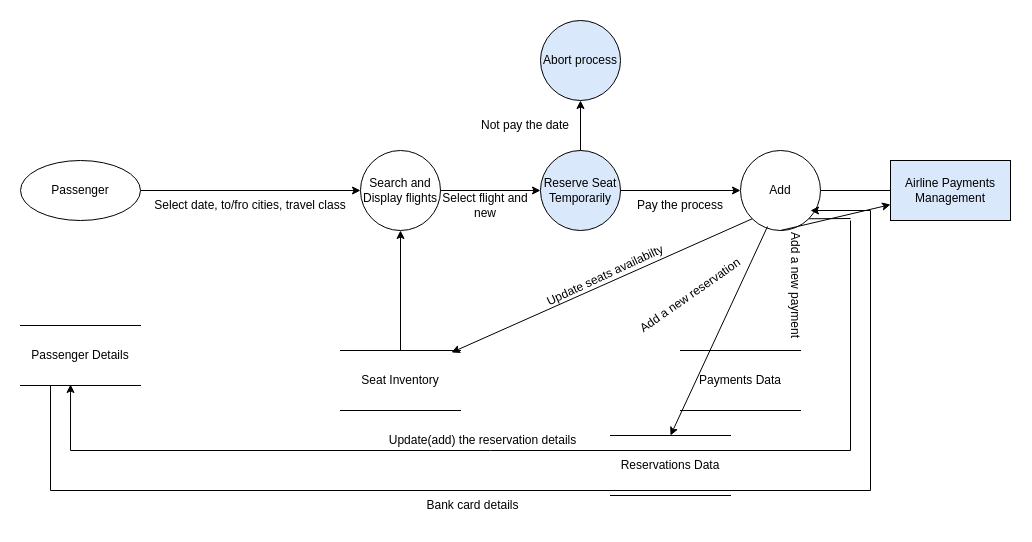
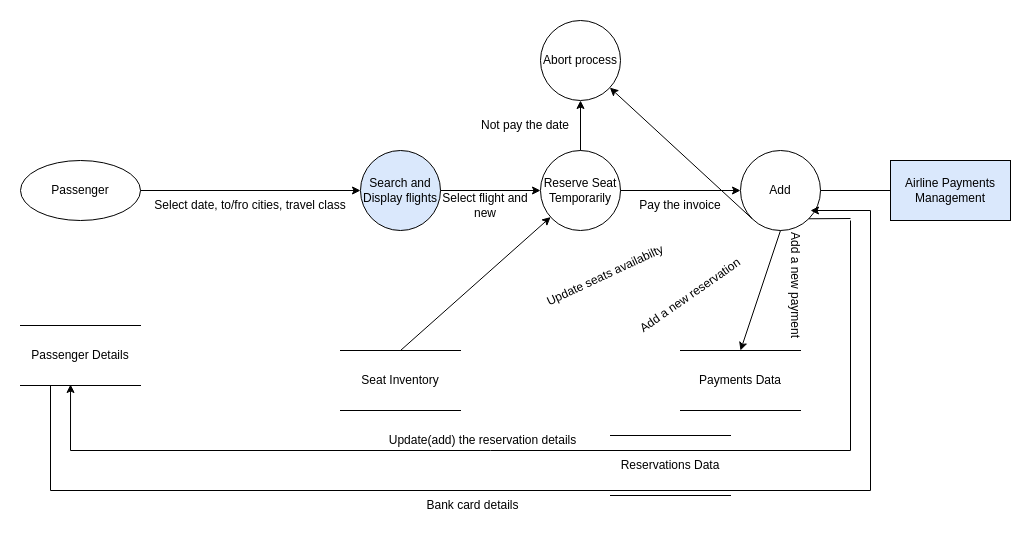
  <mxCell id="0" />
  <mxCell id="1" parent="0" />
  <mxCell id="2" value="Passenger" style="ellipse;whiteSpace=wrap;html=1;" parent="1" vertex="1"><mxGeometry x="20" y="160" width="120" height="60" as="geometry" /></mxCell>
  <mxCell id="3" value="" style="endArrow=classic;html=1;rounded=0;exitX=1;exitY=0.5;exitDx=0;exitDy=0;" parent="1" source="2" edge="1"><mxGeometry width="50" height="50" relative="1" as="geometry"><mxPoint x="440" y="250" as="sourcePoint" /><mxPoint x="360" y="190" as="targetPoint" /></mxGeometry></mxCell>
  <mxCell id="4" value="Select date, to/fro cities, travel class" style="text;html=1;align=center;verticalAlign=middle;whiteSpace=wrap;rounded=0;" parent="1" vertex="1"><mxGeometry x="150" y="190" width="200" height="30" as="geometry" /></mxCell>
- <mxCell id="5" value="Search and Display flights" style="ellipse;whiteSpace=wrap;html=1;aspect=fixed;" parent="1" vertex="1"><mxGeometry x="360" y="150" width="80" height="80" as="geometry" /></mxCell>
+ <mxCell id="5" value="Search and Display flights" style="ellipse;whiteSpace=wrap;html=1;aspect=fixed;fillColor=#dae8fc;" parent="1" vertex="1"><mxGeometry x="360" y="150" width="80" height="80" as="geometry" /></mxCell>
  <mxCell id="6" value="" style="endArrow=classic;html=1;rounded=0;exitX=1;exitY=0.5;exitDx=0;exitDy=0;" parent="1" source="5" edge="1"><mxGeometry width="50" height="50" relative="1" as="geometry"><mxPoint x="440" y="250" as="sourcePoint" /><mxPoint x="540" y="190" as="targetPoint" /></mxGeometry></mxCell>
  <mxCell id="7" value="Select flight and new" style="text;html=1;align=center;verticalAlign=middle;whiteSpace=wrap;rounded=0;" parent="1" vertex="1"><mxGeometry x="435" y="190" width="100" height="30" as="geometry" /></mxCell>
- <mxCell id="8" value="Reserve Seat Temporarily" style="ellipse;whiteSpace=wrap;html=1;aspect=fixed;fillColor=#dae8fc;" parent="1" vertex="1"><mxGeometry x="540" y="150" width="80" height="80" as="geometry" /></mxCell>
+ <mxCell id="8" value="Reserve Seat Temporarily" style="ellipse;whiteSpace=wrap;html=1;aspect=fixed;" parent="1" vertex="1"><mxGeometry x="540" y="150" width="80" height="80" as="geometry" /></mxCell>
  <mxCell id="9" value="" style="endArrow=classic;html=1;rounded=0;exitX=1;exitY=0.5;exitDx=0;exitDy=0;" parent="1" source="8" edge="1"><mxGeometry width="50" height="50" relative="1" as="geometry"><mxPoint x="440" y="250" as="sourcePoint" /><mxPoint x="740" y="190" as="targetPoint" /></mxGeometry></mxCell>
- <mxCell id="10" value="Pay the process" style="text;html=1;align=center;verticalAlign=middle;whiteSpace=wrap;rounded=0;" parent="1" vertex="1"><mxGeometry x="630" y="190" width="100" height="30" as="geometry" /></mxCell>
+ <mxCell id="10" value="Pay the invoice" style="text;html=1;align=center;verticalAlign=middle;whiteSpace=wrap;rounded=0;" parent="1" vertex="1"><mxGeometry x="630" y="190" width="100" height="30" as="geometry" /></mxCell>
  <mxCell id="11" value="Add" style="ellipse;whiteSpace=wrap;html=1;aspect=fixed;" parent="1" vertex="1"><mxGeometry x="740" y="150" width="80" height="80" as="geometry" /></mxCell>
  <mxCell id="12" value="" style="endArrow=classic;html=1;rounded=0;exitX=0.5;exitY=0;exitDx=0;exitDy=0;" parent="1" source="8" edge="1"><mxGeometry width="50" height="50" relative="1" as="geometry"><mxPoint x="440" y="250" as="sourcePoint" /><mxPoint x="580" y="100" as="targetPoint" /></mxGeometry></mxCell>
  <mxCell id="13" value="Not pay the date" style="text;html=1;align=center;verticalAlign=middle;whiteSpace=wrap;rounded=0;" parent="1" vertex="1"><mxGeometry x="470" y="110" width="110" height="30" as="geometry" /></mxCell>
- <mxCell id="14" value="Abort process" style="ellipse;whiteSpace=wrap;html=1;aspect=fixed;fillColor=#dae8fc;" parent="1" vertex="1"><mxGeometry x="540" y="20" width="80" height="80" as="geometry" /></mxCell>
+ <mxCell id="14" value="Abort process" style="ellipse;whiteSpace=wrap;html=1;aspect=fixed;" parent="1" vertex="1"><mxGeometry x="540" y="20" width="80" height="80" as="geometry" /></mxCell>
  <mxCell id="15" value="Passenger Details" style="shape=partialRectangle;whiteSpace=wrap;html=1;left=0;right=0;fillColor=none;" parent="1" vertex="1"><mxGeometry x="20" y="325" width="120" height="60" as="geometry" /></mxCell>
  <mxCell id="16" value="Seat Inventory" style="shape=partialRectangle;whiteSpace=wrap;html=1;left=0;right=0;fillColor=none;" parent="1" vertex="1"><mxGeometry x="340" y="350" width="120" height="60" as="geometry" /></mxCell>
  <mxCell id="17" value="Reservations Data" style="shape=partialRectangle;whiteSpace=wrap;html=1;left=0;right=0;fillColor=none;" parent="1" vertex="1"><mxGeometry x="610" y="435" width="120" height="60" as="geometry" /></mxCell>
  <mxCell id="18" value="Payments Data" style="shape=partialRectangle;whiteSpace=wrap;html=1;left=0;right=0;fillColor=none;" parent="1" vertex="1"><mxGeometry x="680" y="350" width="120" height="60" as="geometry" /></mxCell>
- <mxCell id="19" value="" style="endArrow=classic;html=1;rounded=0;exitX=0.5;exitY=0;exitDx=0;exitDy=0;entryX=0.5;entryY=1;entryDx=0;entryDy=0;" parent="1" source="16" target="5" edge="1"><mxGeometry width="50" height="50" relative="1" as="geometry"><mxPoint x="410" y="280" as="sourcePoint" /><mxPoint x="460" y="230" as="targetPoint" /></mxGeometry></mxCell>
- <mxCell id="20" value="" style="endArrow=classic;html=1;rounded=0;exitX=0.5;exitY=1;exitDx=0;exitDy=0;" parent="1" source="11" target="38" edge="1"><mxGeometry width="50" height="50" relative="1" as="geometry"><mxPoint x="410" y="280" as="sourcePoint" /><mxPoint x="460" y="230" as="targetPoint" /></mxGeometry></mxCell>
+ <mxCell id="19" value="" style="endArrow=classic;html=1;rounded=0;exitX=0.5;exitY=0;exitDx=0;exitDy=0;" parent="1" source="16" target="8" edge="1"><mxGeometry width="50" height="50" relative="1" as="geometry"><mxPoint x="410" y="280" as="sourcePoint" /><mxPoint x="460" y="230" as="targetPoint" /></mxGeometry></mxCell>
+ <mxCell id="20" value="" style="endArrow=classic;html=1;rounded=0;exitX=0.5;exitY=1;exitDx=0;exitDy=0;entryX=0.5;entryY=0;entryDx=0;entryDy=0;" parent="1" source="11" target="18" edge="1"><mxGeometry width="50" height="50" relative="1" as="geometry"><mxPoint x="410" y="280" as="sourcePoint" /><mxPoint x="460" y="230" as="targetPoint" /></mxGeometry></mxCell>
  <mxCell id="21" value="" style="endArrow=none;html=1;rounded=0;exitX=1;exitY=1;exitDx=0;exitDy=0;" parent="1" source="11" edge="1"><mxGeometry width="50" height="50" relative="1" as="geometry"><mxPoint x="410" y="280" as="sourcePoint" /><mxPoint x="850" y="218" as="targetPoint" /></mxGeometry></mxCell>
  <mxCell id="22" value="" style="endArrow=none;html=1;rounded=0;" parent="1" edge="1"><mxGeometry width="50" height="50" relative="1" as="geometry"><mxPoint x="850" y="450" as="sourcePoint" /><mxPoint x="490" y="450" as="targetPoint" /></mxGeometry></mxCell>
  <mxCell id="23" value="" style="endArrow=none;html=1;rounded=0;" parent="1" edge="1"><mxGeometry width="50" height="50" relative="1" as="geometry"><mxPoint x="70" y="450" as="sourcePoint" /><mxPoint x="490" y="450" as="targetPoint" /></mxGeometry></mxCell>
  <mxCell id="24" value="" style="endArrow=classic;html=1;rounded=0;entryX=0.417;entryY=0.983;entryDx=0;entryDy=0;entryPerimeter=0;" parent="1" target="15" edge="1"><mxGeometry width="50" height="50" relative="1" as="geometry"><mxPoint x="70" y="450" as="sourcePoint" /><mxPoint x="460" y="230" as="targetPoint" /></mxGeometry></mxCell>
  <mxCell id="25" value="" style="endArrow=none;html=1;rounded=0;" parent="1" edge="1"><mxGeometry width="50" height="50" relative="1" as="geometry"><mxPoint x="850" y="450" as="sourcePoint" /><mxPoint x="850" y="220" as="targetPoint" /></mxGeometry></mxCell>
- <mxCell id="26" value="" style="endArrow=classic;html=1;rounded=0;exitX=0.338;exitY=0.95;exitDx=0;exitDy=0;entryX=0.5;entryY=0;entryDx=0;entryDy=0;exitPerimeter=0;" parent="1" source="11" target="17" edge="1"><mxGeometry width="50" height="50" relative="1" as="geometry"><mxPoint x="410" y="280" as="sourcePoint" /><mxPoint x="460" y="230" as="targetPoint" /></mxGeometry></mxCell>
- <mxCell id="27" value="" style="endArrow=classic;html=1;rounded=0;exitX=0;exitY=1;exitDx=0;exitDy=0;entryX=0.925;entryY=0.033;entryDx=0;entryDy=0;entryPerimeter=0;" parent="1" source="11" target="16" edge="1"><mxGeometry width="50" height="50" relative="1" as="geometry"><mxPoint x="410" y="280" as="sourcePoint" /><mxPoint x="460" y="230" as="targetPoint" /></mxGeometry></mxCell>
+ <mxCell id="27" value="" style="endArrow=classic;html=1;rounded=0;exitX=0;exitY=1;exitDx=0;exitDy=0;" parent="1" source="11" target="14" edge="1"><mxGeometry width="50" height="50" relative="1" as="geometry"><mxPoint x="410" y="280" as="sourcePoint" /><mxPoint x="460" y="230" as="targetPoint" /></mxGeometry></mxCell>
  <mxCell id="28" value="Update seats availabilty" style="text;html=1;align=center;verticalAlign=middle;whiteSpace=wrap;rounded=0;rotation=-25;" parent="1" vertex="1"><mxGeometry x="540" y="260" width="130" height="30" as="geometry" /></mxCell>
  <mxCell id="29" value="Update(add) the reservation details" style="text;html=1;align=center;verticalAlign=middle;whiteSpace=wrap;rounded=0;rotation=0;" parent="1" vertex="1"><mxGeometry x="385" y="425" width="195" height="30" as="geometry" /></mxCell>
  <mxCell id="30" value="Add a new payment" style="text;html=1;align=center;verticalAlign=middle;whiteSpace=wrap;rounded=0;rotation=90;" parent="1" vertex="1"><mxGeometry x="740" y="270" width="110" height="30" as="geometry" /></mxCell>
  <mxCell id="31" value="Add a new reservation" style="text;html=1;align=center;verticalAlign=middle;whiteSpace=wrap;rounded=0;rotation=-35;" parent="1" vertex="1"><mxGeometry x="620" y="280" width="140" height="30" as="geometry" /></mxCell>
  <mxCell id="32" value="" style="endArrow=none;html=1;rounded=0;exitX=0.25;exitY=1;exitDx=0;exitDy=0;" parent="1" source="15" edge="1"><mxGeometry width="50" height="50" relative="1" as="geometry"><mxPoint x="430" y="270" as="sourcePoint" /><mxPoint x="50" y="490" as="targetPoint" /></mxGeometry></mxCell>
  <mxCell id="33" value="" style="endArrow=none;html=1;rounded=0;" parent="1" edge="1"><mxGeometry width="50" height="50" relative="1" as="geometry"><mxPoint x="50" y="490" as="sourcePoint" /><mxPoint x="870" y="490" as="targetPoint" /></mxGeometry></mxCell>
  <mxCell id="34" value="" style="endArrow=none;html=1;rounded=0;" parent="1" edge="1"><mxGeometry width="50" height="50" relative="1" as="geometry"><mxPoint x="870" y="490" as="sourcePoint" /><mxPoint x="870" y="210" as="targetPoint" /></mxGeometry></mxCell>
  <mxCell id="35" value="" style="endArrow=classic;html=1;rounded=0;entryX=0.875;entryY=0.75;entryDx=0;entryDy=0;entryPerimeter=0;" parent="1" target="11" edge="1"><mxGeometry width="50" height="50" relative="1" as="geometry"><mxPoint x="870" y="210" as="sourcePoint" /><mxPoint x="480" y="220" as="targetPoint" /></mxGeometry></mxCell>
  <mxCell id="36" value="Bank card details" style="text;html=1;align=center;verticalAlign=middle;whiteSpace=wrap;rounded=0;rotation=0;" parent="1" vertex="1"><mxGeometry x="385" y="490" width="175" height="30" as="geometry" /></mxCell>
  <mxCell id="37" value="" style="endArrow=none;html=1;rounded=0;exitX=1;exitY=0.5;exitDx=0;exitDy=0;" edge="1" parent="1" source="11"><mxGeometry width="50" height="50" relative="1" as="geometry"><mxPoint x="510" y="310" as="sourcePoint" /><mxPoint x="890" y="190" as="targetPoint" /></mxGeometry></mxCell>
  <mxCell id="38" value="Airline Payments Management" style="rounded=0;whiteSpace=wrap;html=1;fillColor=#dae8fc;" vertex="1" parent="1"><mxGeometry x="890" y="160" width="120" height="60" as="geometry" /></mxCell>
